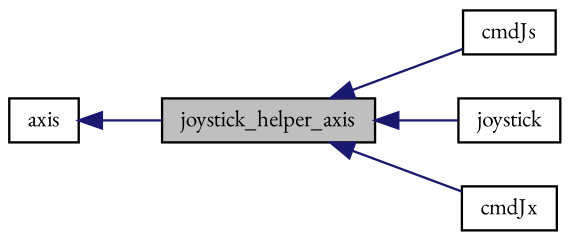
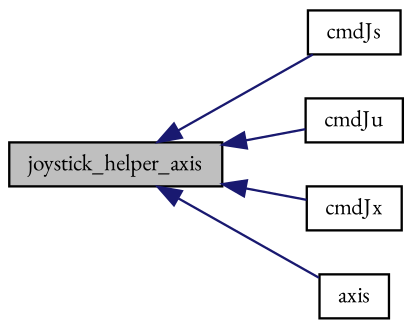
  digraph {
    fontname="EB Garamond"
    rankdir=LR
    node [color=black fillcolor=white fontname="EB Garamond" fontsize=10 shape=record style=filled]
    edge [color=midnightblue dir=back fontname="EB Garamond" fontsize=10 labelfontname=Helvetica labelfontsize=10 style=solid]
    n1 [fillcolor=grey75 fontcolor=black height=0.2 label=joystick_helper_axis width=0.4]
    n2 [height=0.2 label=cmdJs width=0.4]
-   n3 [height=0.2 label=joystick width=0.4]
+   n3 [height=0.2 label=cmdJu width=0.4]
    n4 [height=0.2 label=cmdJx width=0.4]
    n5 [height=0.2 label=axis width=0.4]
    n1 -> n2
    n1 -> n3
    n1 -> n4
-   n5 -> n1
+   n1 -> n5
  }
